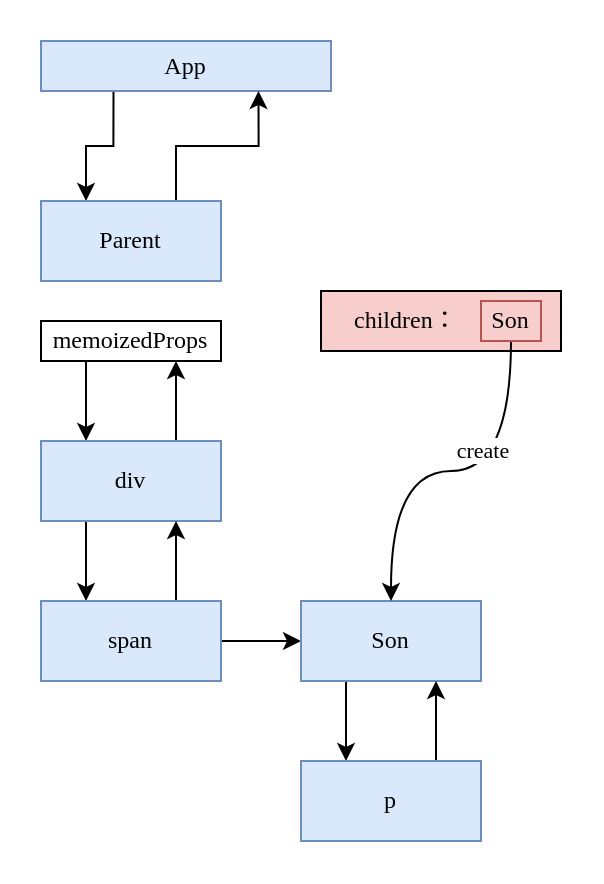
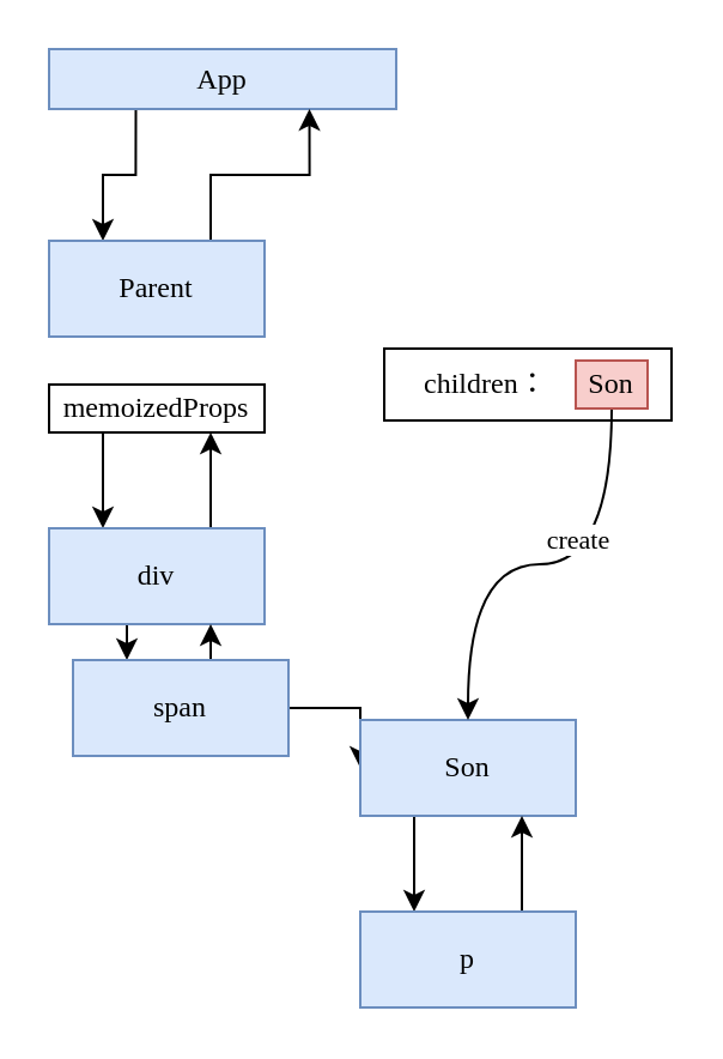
  <mxCell id="0" />
  <mxCell id="1" parent="0" />
  <mxCell id="2" style="edgeStyle=orthogonalEdgeStyle;orthogonalLoop=1;jettySize=auto;html=1;exitX=0.25;exitY=1;exitDx=0;exitDy=0;entryX=0.25;entryY=0;entryDx=0;entryDy=0;rounded=0;fontFamily=Comic Sans MS;" parent="1" source="3" target="5" edge="1"><mxGeometry relative="1" as="geometry" /></mxCell>
  <mxCell id="3" value="App" style="rounded=0;whiteSpace=wrap;html=1;fillColor=#dae8fc;strokeColor=#6c8ebf;fontFamily=Comic Sans MS;" parent="1" vertex="1"><mxGeometry x="20" y="20" width="145" height="25" as="geometry" /></mxCell>
  <mxCell id="4" style="edgeStyle=orthogonalEdgeStyle;rounded=0;orthogonalLoop=1;jettySize=auto;html=1;exitX=0.75;exitY=0;exitDx=0;exitDy=0;entryX=0.75;entryY=1;entryDx=0;entryDy=0;fontFamily=Comic Sans MS;" parent="1" source="5" target="3" edge="1"><mxGeometry relative="1" as="geometry" /></mxCell>
  <mxCell id="5" value="Parent" style="rounded=0;whiteSpace=wrap;html=1;fillColor=#dae8fc;strokeColor=#6c8ebf;fontFamily=Comic Sans MS;" parent="1" vertex="1"><mxGeometry x="20" y="100" width="90" height="40" as="geometry" /></mxCell>
  <mxCell id="6" style="edgeStyle=orthogonalEdgeStyle;rounded=0;orthogonalLoop=1;jettySize=auto;html=1;exitX=0.25;exitY=1;exitDx=0;exitDy=0;entryX=0.25;entryY=0;entryDx=0;entryDy=0;fontFamily=Comic Sans MS;" parent="1" source="7" target="10" edge="1"><mxGeometry relative="1" as="geometry" /></mxCell>
  <mxCell id="7" value="memoizedProps" style="rounded=0;whiteSpace=wrap;html=1;fontFamily=Comic Sans MS;" parent="1" vertex="1"><mxGeometry x="20" y="160" width="90" height="20" as="geometry" /></mxCell>
  <mxCell id="8" style="edgeStyle=orthogonalEdgeStyle;rounded=0;orthogonalLoop=1;jettySize=auto;html=1;exitX=0.75;exitY=0;exitDx=0;exitDy=0;entryX=0.75;entryY=1;entryDx=0;entryDy=0;fontFamily=Comic Sans MS;" parent="1" source="10" target="7" edge="1"><mxGeometry relative="1" as="geometry" /></mxCell>
  <mxCell id="9" style="edgeStyle=orthogonalEdgeStyle;rounded=0;orthogonalLoop=1;jettySize=auto;html=1;exitX=0.25;exitY=1;exitDx=0;exitDy=0;entryX=0.25;entryY=0;entryDx=0;entryDy=0;fontFamily=Comic Sans MS;" parent="1" source="10" target="13" edge="1"><mxGeometry relative="1" as="geometry" /></mxCell>
  <mxCell id="10" value="div" style="rounded=0;whiteSpace=wrap;html=1;fillColor=#dae8fc;strokeColor=#6c8ebf;fontFamily=Comic Sans MS;" parent="1" vertex="1"><mxGeometry x="20" y="220" width="90" height="40" as="geometry" /></mxCell>
  <mxCell id="11" style="edgeStyle=orthogonalEdgeStyle;rounded=0;orthogonalLoop=1;jettySize=auto;html=1;exitX=0.75;exitY=0;exitDx=0;exitDy=0;entryX=0.75;entryY=1;entryDx=0;entryDy=0;fontFamily=Comic Sans MS;" parent="1" source="13" target="10" edge="1"><mxGeometry relative="1" as="geometry" /></mxCell>
  <mxCell id="12" style="edgeStyle=orthogonalEdgeStyle;rounded=0;orthogonalLoop=1;jettySize=auto;html=1;exitX=1;exitY=0.5;exitDx=0;exitDy=0;entryX=0;entryY=0.5;entryDx=0;entryDy=0;fontFamily=Comic Sans MS;" parent="1" source="13" target="15" edge="1"><mxGeometry relative="1" as="geometry" /></mxCell>
- <mxCell id="13" value="span" style="rounded=0;whiteSpace=wrap;html=1;fillColor=#dae8fc;strokeColor=#6c8ebf;fontFamily=Comic Sans MS;" parent="1" vertex="1"><mxGeometry x="20" y="300" width="90" height="40" as="geometry" /></mxCell>
+ <mxCell id="13" value="span" style="rounded=0;whiteSpace=wrap;html=1;fillColor=#dae8fc;strokeColor=#6c8ebf;fontFamily=Comic Sans MS;" parent="1" vertex="1"><mxGeometry x="30" y="275" width="90" height="40" as="geometry" /></mxCell>
  <mxCell id="14" style="edgeStyle=orthogonalEdgeStyle;rounded=0;orthogonalLoop=1;jettySize=auto;html=1;exitX=0.25;exitY=1;exitDx=0;exitDy=0;entryX=0.25;entryY=0;entryDx=0;entryDy=0;fontFamily=Comic Sans MS;" parent="1" source="15" target="17" edge="1"><mxGeometry relative="1" as="geometry" /></mxCell>
  <mxCell id="15" value="Son" style="rounded=0;whiteSpace=wrap;html=1;fillColor=#dae8fc;strokeColor=#6c8ebf;fontFamily=Comic Sans MS;" parent="1" vertex="1"><mxGeometry x="150" y="300" width="90" height="40" as="geometry" /></mxCell>
  <mxCell id="16" style="edgeStyle=orthogonalEdgeStyle;rounded=0;orthogonalLoop=1;jettySize=auto;html=1;exitX=0.75;exitY=0;exitDx=0;exitDy=0;entryX=0.75;entryY=1;entryDx=0;entryDy=0;fontFamily=Comic Sans MS;" parent="1" source="17" target="15" edge="1"><mxGeometry relative="1" as="geometry" /></mxCell>
  <mxCell id="17" value="p" style="rounded=0;whiteSpace=wrap;html=1;fillColor=#dae8fc;strokeColor=#6c8ebf;fontFamily=Comic Sans MS;" parent="1" vertex="1"><mxGeometry x="150" y="380" width="90" height="40" as="geometry" /></mxCell>
- <mxCell id="18" value="&amp;nbsp; &amp;nbsp; &amp;nbsp;children：&amp;nbsp;" style="rounded=0;whiteSpace=wrap;html=1;fontFamily=Comic Sans MS;align=left;fillColor=#f8cecc;" parent="1" vertex="1"><mxGeometry x="160" y="145" width="120" height="30" as="geometry" /></mxCell>
+ <mxCell id="18" value="&amp;nbsp; &amp;nbsp; &amp;nbsp;children：&amp;nbsp;" style="rounded=0;whiteSpace=wrap;html=1;fontFamily=Comic Sans MS;align=left;" parent="1" vertex="1"><mxGeometry x="160" y="145" width="120" height="30" as="geometry" /></mxCell>
  <mxCell id="19" style="edgeStyle=orthogonalEdgeStyle;orthogonalLoop=1;jettySize=auto;html=1;exitX=0.5;exitY=1;exitDx=0;exitDy=0;entryX=0.5;entryY=0;entryDx=0;entryDy=0;fontFamily=Comic Sans MS;strokeColor=none;curved=1;" edge="1" parent="1" source="22" target="15"><mxGeometry relative="1" as="geometry" /></mxCell>
  <mxCell id="20" style="edgeStyle=orthogonalEdgeStyle;curved=1;orthogonalLoop=1;jettySize=auto;html=1;exitX=0.5;exitY=1;exitDx=0;exitDy=0;entryX=0.5;entryY=0;entryDx=0;entryDy=0;fontFamily=Comic Sans MS;" edge="1" parent="1" source="22" target="15"><mxGeometry relative="1" as="geometry" /></mxCell>
  <mxCell id="21" value="create" style="edgeLabel;html=1;align=center;verticalAlign=middle;resizable=0;points=[];fontFamily=Comic Sans MS;" vertex="1" connectable="0" parent="20"><mxGeometry x="-0.158" y="-11" relative="1" as="geometry"><mxPoint as="offset" /></mxGeometry></mxCell>
  <mxCell id="22" value="Son" style="rounded=0;whiteSpace=wrap;html=1;fillColor=#f8cecc;strokeColor=#b85450;fontFamily=Comic Sans MS;" parent="1" vertex="1"><mxGeometry x="240" y="150" width="30" height="20" as="geometry" /></mxCell>
